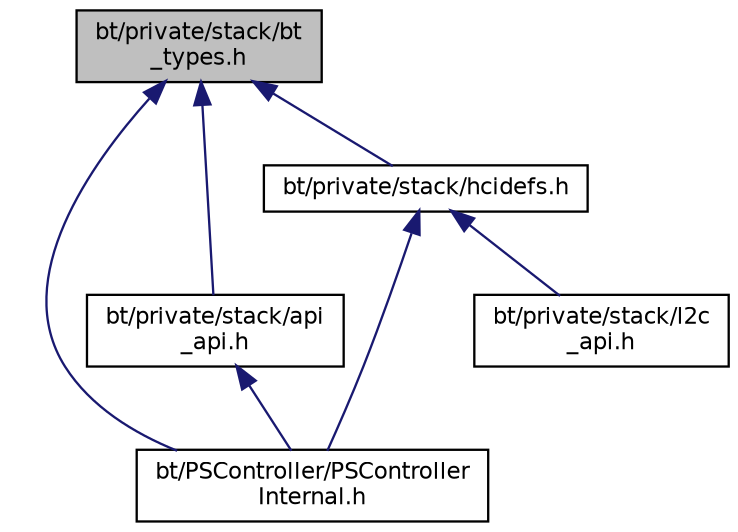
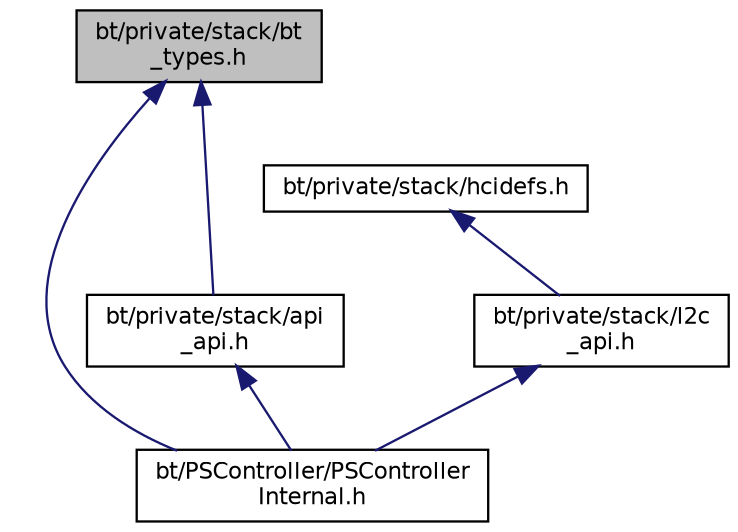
  digraph {
    node [color=black fillcolor=white fontname=Helvetica fontsize=10 shape=record style=filled]
    edge [color=midnightblue dir=back fontname=Helvetica fontsize=10 labelfontname=Helvetica labelfontsize=10 style=solid]
    n1 [fillcolor=grey75 fontcolor=black height=0.2 label="bt/private/stack/bt\l_types.h" width=0.4]
    n2 [height=0.2 label="bt/PSController/PSController\lInternal.h" width=0.4]
    n3 [height=0.2 label="bt/private/stack/api\l_api.h" width=0.4]
    n4 [height=0.2 label="bt/private/stack/hcidefs.h" width=0.4]
    n5 [height=0.2 label="bt/private/stack/l2c\l_api.h" width=0.4]
    n1 -> n2
    n1 -> n3
-   n1 -> n4
    n3 -> n2
    n4 -> n5
-   n4 -> n2
+   n5 -> n2
  }
